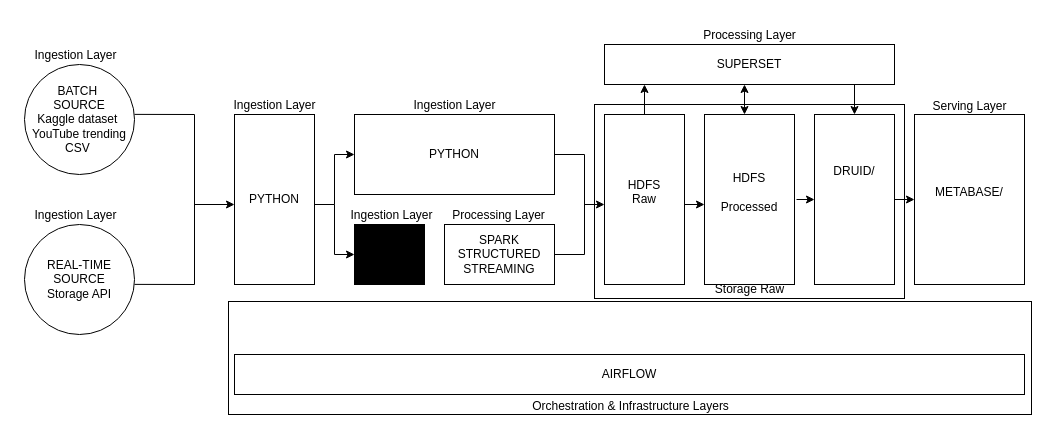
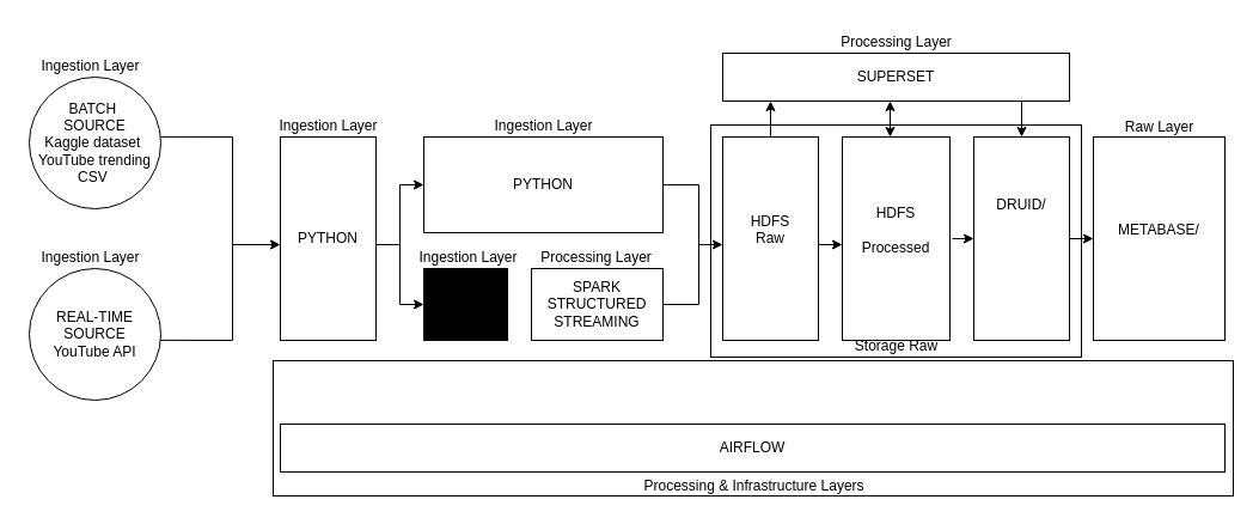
  <mxCell id="0" />
  <mxCell id="1" parent="0" />
  <mxCell id="2" value="&lt;div&gt;BATCH&amp;nbsp;&lt;/div&gt;&lt;div&gt;SOURCE&lt;/div&gt;&lt;div&gt;Kaggle dataset&amp;nbsp;&lt;/div&gt;&lt;div&gt;YouTube trending&lt;br&gt;CSV&amp;nbsp;&lt;/div&gt;" style="ellipse;whiteSpace=wrap;html=1;aspect=fixed;fillColor=light-dark(#FFFFFF,#FFE599);fontColor=light-dark(#000000,#000000);labelBorderColor=none;strokeColor=light-dark(#000000,#000000);" parent="1" vertex="1"><mxGeometry x="24" y="64" width="110" height="110" as="geometry" /></mxCell>
- <mxCell id="3" value="&lt;div&gt;REAL-TIME&lt;/div&gt;&lt;div&gt;SOURCE&lt;/div&gt;&lt;div&gt;Storage API&lt;/div&gt;" style="ellipse;whiteSpace=wrap;html=1;aspect=fixed;fillColor=light-dark(#FFFFFF,#FFE599);fontColor=light-dark(#000000,#000000);strokeColor=light-dark(#000000,#000000);" parent="1" vertex="1"><mxGeometry x="24" y="224" width="110" height="110" as="geometry" /></mxCell>
+ <mxCell id="3" value="&lt;div&gt;REAL-TIME&lt;/div&gt;&lt;div&gt;SOURCE&lt;/div&gt;&lt;div&gt;YouTube API&lt;/div&gt;" style="ellipse;whiteSpace=wrap;html=1;aspect=fixed;fillColor=light-dark(#FFFFFF,#FFE599);fontColor=light-dark(#000000,#000000);strokeColor=light-dark(#000000,#000000);" parent="1" vertex="1"><mxGeometry x="24" y="224" width="110" height="110" as="geometry" /></mxCell>
  <mxCell id="4" value="" style="endArrow=none;html=1;rounded=0;" parent="1" edge="1"><mxGeometry width="50" height="50" relative="1" as="geometry"><mxPoint x="134" y="113.88" as="sourcePoint" /><mxPoint x="194" y="114" as="targetPoint" /></mxGeometry></mxCell>
  <mxCell id="5" value="" style="endArrow=none;html=1;rounded=0;" parent="1" edge="1"><mxGeometry width="50" height="50" relative="1" as="geometry"><mxPoint x="134" y="283.88" as="sourcePoint" /><mxPoint x="194" y="284" as="targetPoint" /></mxGeometry></mxCell>
  <mxCell id="6" value="" style="endArrow=none;html=1;rounded=0;" parent="1" edge="1"><mxGeometry width="50" height="50" relative="1" as="geometry"><mxPoint x="194" y="114" as="sourcePoint" /><mxPoint x="194" y="284" as="targetPoint" /></mxGeometry></mxCell>
  <mxCell id="7" value="" style="endArrow=classic;html=1;rounded=0;" parent="1" edge="1"><mxGeometry width="50" height="50" relative="1" as="geometry"><mxPoint x="194" y="204" as="sourcePoint" /><mxPoint x="234" y="204" as="targetPoint" /></mxGeometry></mxCell>
  <mxCell id="8" value="" style="endArrow=classic;html=1;rounded=0;entryX=0;entryY=0.5;entryDx=0;entryDy=0;" parent="1" target="10" edge="1"><mxGeometry width="50" height="50" relative="1" as="geometry"><mxPoint x="304" y="204" as="sourcePoint" /><mxPoint x="354" y="124" as="targetPoint" /><Array as="points"><mxPoint x="334" y="204" /><mxPoint x="334" y="154" /></Array></mxGeometry></mxCell>
  <mxCell id="9" value="" style="endArrow=classic;html=1;rounded=0;entryX=0;entryY=0.5;entryDx=0;entryDy=0;" parent="1" target="11" edge="1"><mxGeometry width="50" height="50" relative="1" as="geometry"><mxPoint x="334" y="204" as="sourcePoint" /><mxPoint x="354" y="274" as="targetPoint" /><Array as="points"><mxPoint x="334" y="254" /></Array></mxGeometry></mxCell>
  <mxCell id="10" value="&lt;span style=&quot;color: light-dark(rgb(0, 0, 0), rgb(0, 0, 0));&quot;&gt;PYTHON&lt;/span&gt;" style="rounded=0;whiteSpace=wrap;html=1;fillColor=light-dark(#FFFFFF,#97D077);strokeColor=light-dark(#000000,#000000);" parent="1" vertex="1"><mxGeometry x="354" y="114" width="200" height="80" as="geometry" /></mxCell>
  <mxCell id="11" value="&lt;span style=&quot;color: light-dark(rgb(0, 0, 0), rgb(0, 0, 0));&quot;&gt;KAFKA&lt;/span&gt;" style="rounded=0;whiteSpace=wrap;html=1;fillColor=light-dark(#000000,#97D077);strokeColor=light-dark(#000000,#010101);" parent="1" vertex="1"><mxGeometry x="354" y="224" width="70" height="60" as="geometry" /></mxCell>
  <mxCell id="12" value="&lt;span style=&quot;color: light-dark(rgb(0, 0, 0), rgb(0, 0, 0));&quot;&gt;SPARK STRUCTURED STREAMING&lt;/span&gt;" style="rounded=0;whiteSpace=wrap;html=1;fillColor=light-dark(#FFFFFF,#97D077);strokeColor=light-dark(#000000,#000000);" parent="1" vertex="1"><mxGeometry x="444" y="224" width="110" height="60" as="geometry" /></mxCell>
  <mxCell id="13" value="" style="endArrow=classic;html=1;rounded=0;exitX=1;exitY=0.5;exitDx=0;exitDy=0;" parent="1" source="10" edge="1"><mxGeometry width="50" height="50" relative="1" as="geometry"><mxPoint x="554" y="144" as="sourcePoint" /><mxPoint x="604" y="204" as="targetPoint" /><Array as="points"><mxPoint x="584" y="154" /><mxPoint x="584" y="204" /></Array></mxGeometry></mxCell>
  <mxCell id="14" value="" style="endArrow=none;html=1;rounded=0;exitX=1;exitY=0.5;exitDx=0;exitDy=0;" parent="1" source="12" edge="1"><mxGeometry width="50" height="50" relative="1" as="geometry"><mxPoint x="514" y="314" as="sourcePoint" /><mxPoint x="584" y="194" as="targetPoint" /><Array as="points"><mxPoint x="584" y="254" /></Array></mxGeometry></mxCell>
  <mxCell id="15" value="" style="endArrow=classic;html=1;rounded=0;" parent="1" edge="1"><mxGeometry width="50" height="50" relative="1" as="geometry"><mxPoint x="684" y="204" as="sourcePoint" /><mxPoint x="704" y="204" as="targetPoint" /></mxGeometry></mxCell>
  <mxCell id="16" value="" style="endArrow=classic;html=1;rounded=0;entryX=0;entryY=0.5;entryDx=0;entryDy=0;" parent="1" edge="1"><mxGeometry width="50" height="50" relative="1" as="geometry"><mxPoint x="796" y="199" as="sourcePoint" /><mxPoint x="814" y="199" as="targetPoint" /></mxGeometry></mxCell>
  <mxCell id="17" value="" style="endArrow=classic;html=1;rounded=0;" parent="1" edge="1"><mxGeometry width="50" height="50" relative="1" as="geometry"><mxPoint x="644" y="114" as="sourcePoint" /><mxPoint x="644" y="84" as="targetPoint" /></mxGeometry></mxCell>
  <mxCell id="18" value="" style="endArrow=classic;html=1;rounded=0;entryX=0.5;entryY=0;entryDx=0;entryDy=0;" parent="1" target="26" edge="1"><mxGeometry width="50" height="50" relative="1" as="geometry"><mxPoint x="854" y="84" as="sourcePoint" /><mxPoint x="856.5" y="114" as="targetPoint" /></mxGeometry></mxCell>
  <mxCell id="19" value="" style="endArrow=classic;startArrow=classic;html=1;rounded=0;" parent="1" edge="1"><mxGeometry width="50" height="50" relative="1" as="geometry"><mxPoint x="744" y="114" as="sourcePoint" /><mxPoint x="744" y="84" as="targetPoint" /></mxGeometry></mxCell>
  <mxCell id="20" value="&lt;span style=&quot;color: light-dark(rgb(0, 0, 0), rgb(0, 0, 0));&quot;&gt;SUPERSET&lt;/span&gt;" style="rounded=0;whiteSpace=wrap;html=1;fillColor=light-dark(#FFFFFF,#5D8149);strokeColor=light-dark(#000000,#000000);" parent="1" vertex="1"><mxGeometry x="604" y="44" width="290" height="40" as="geometry" /></mxCell>
  <mxCell id="21" value="" style="endArrow=classic;html=1;rounded=0;exitX=1;exitY=0.5;exitDx=0;exitDy=0;" parent="1" source="26" edge="1"><mxGeometry width="50" height="50" relative="1" as="geometry"><mxPoint x="899" y="199" as="sourcePoint" /><mxPoint x="914" y="199" as="targetPoint" /></mxGeometry></mxCell>
  <mxCell id="22" value="&lt;span style=&quot;color: light-dark(rgb(0, 0, 0), rgb(0, 0, 0));&quot;&gt;AIRFLOW&lt;/span&gt;" style="rounded=0;whiteSpace=wrap;html=1;fillColor=light-dark(#FFFFFF,#FF9999);strokeColor=light-dark(#000000,#000000);" parent="1" vertex="1"><mxGeometry x="234" y="354" width="790" height="40" as="geometry" /></mxCell>
  <mxCell id="23" value="&lt;span style=&quot;color: light-dark(rgb(0, 0, 0), rgb(0, 0, 0));&quot;&gt;PYTHON&lt;/span&gt;" style="rounded=0;whiteSpace=wrap;html=1;fillColor=light-dark(#FFFFFF,#B9E0A5);rotation=0;strokeColor=light-dark(#000000,#000000);" parent="1" vertex="1"><mxGeometry x="234" y="114" width="80" height="170" as="geometry" /></mxCell>
  <mxCell id="24" value="&lt;div&gt;&lt;span style=&quot;color: light-dark(rgb(0, 0, 0), rgb(0, 0, 0));&quot;&gt;HDFS&lt;/span&gt;&lt;/div&gt;&lt;div&gt;&lt;span style=&quot;color: light-dark(rgb(0, 0, 0), rgb(0, 0, 0));&quot;&gt;Raw&lt;/span&gt;&lt;/div&gt;&lt;div&gt;&lt;span style=&quot;color: light-dark(transparent, rgb(0, 0, 0));&quot;&gt;zone&lt;/span&gt;&lt;/div&gt;" style="rounded=0;whiteSpace=wrap;html=1;fillColor=light-dark(#FFFFFF,#66B2FF);strokeColor=light-dark(#000000,#000000);" parent="1" vertex="1"><mxGeometry x="604" y="114" width="80" height="170" as="geometry" /></mxCell>
  <mxCell id="25" value="&lt;div&gt;&lt;span style=&quot;color: light-dark(rgb(0, 0, 0), rgb(0, 0, 0));&quot;&gt;HDFS&lt;/span&gt;&lt;/div&gt;&lt;div&gt;&lt;span style=&quot;color: light-dark(transparent, rgb(0, 0, 0));&quot;&gt;Processing/&lt;/span&gt;&lt;/div&gt;&lt;div&gt;&lt;font style=&quot;color: rgb(0, 0, 0);&quot;&gt;Processed&lt;/font&gt;&lt;span style=&quot;color: light-dark(transparent, rgb(0, 0, 0));&quot;&gt;&lt;/span&gt;&lt;/div&gt;&lt;div&gt;&lt;span style=&quot;color: light-dark(transparent, rgb(0, 0, 0));&quot;&gt;zone&lt;/span&gt;&lt;/div&gt;" style="rounded=0;whiteSpace=wrap;html=1;fillColor=light-dark(#FFFFFF,#007FFF);strokeColor=light-dark(#000000,#000000);" parent="1" vertex="1"><mxGeometry x="704" y="114" width="90" height="170" as="geometry" /></mxCell>
  <mxCell id="26" value="&lt;div&gt;&lt;span style=&quot;color: light-dark(rgb(0, 0, 0), rgb(0, 0, 0));&quot;&gt;DRUID/&lt;/span&gt;&lt;/div&gt;&lt;div&gt;&lt;span style=&quot;color: light-dark(transparent, rgb(0, 0, 0));&quot;&gt;MongoDB/&lt;/span&gt;&lt;/div&gt;&lt;div&gt;&lt;span style=&quot;color: light-dark(transparent, rgb(0, 0, 0));&quot;&gt;Ingestion&lt;/span&gt;&lt;/div&gt;&lt;div&gt;&lt;span style=&quot;color: light-dark(transparent, rgb(0, 0, 0));&quot;&gt;Curated&lt;/span&gt;&lt;/div&gt;&lt;div&gt;&lt;span style=&quot;color: light-dark(transparent, rgb(0, 0, 0));&quot;&gt;zone&lt;/span&gt;&lt;/div&gt;" style="rounded=0;whiteSpace=wrap;html=1;fillColor=light-dark(#FFFFFF,#004C99);strokeColor=light-dark(#000000,#000000);" parent="1" vertex="1"><mxGeometry x="814" y="114" width="80" height="170" as="geometry" /></mxCell>
  <mxCell id="27" value="&lt;div&gt;&lt;span style=&quot;color: light-dark(rgb(0, 0, 0), rgb(0, 0, 0));&quot;&gt;METABASE/&lt;/span&gt;&lt;/div&gt;&lt;div&gt;&lt;span style=&quot;color: light-dark(transparent, rgb(0, 0, 0));&quot;&gt;SUPERSET&lt;/span&gt;&lt;/div&gt;" style="rounded=0;whiteSpace=wrap;html=1;fillColor=light-dark(#FFFFFF,#CC99FF);strokeColor=light-dark(#000000,#000000);" parent="1" vertex="1"><mxGeometry x="914" y="114" width="110" height="170" as="geometry" /></mxCell>
  <mxCell id="28" value="&lt;meta charset=&quot;utf-8&quot;&gt;Processing Layer" style="text;html=1;align=center;verticalAlign=middle;whiteSpace=wrap;rounded=0;" vertex="1" parent="1"><mxGeometry x="446" y="200" width="105" height="30" as="geometry" /></mxCell>
  <mxCell id="29" value="&lt;meta charset=&quot;utf-8&quot;&gt;Processing Layer" style="text;html=1;align=center;verticalAlign=middle;whiteSpace=wrap;rounded=0;" vertex="1" parent="1"><mxGeometry x="696.5" y="20" width="105" height="30" as="geometry" /></mxCell>
  <mxCell id="30" value="Ingestion Layer" style="text;html=1;align=center;verticalAlign=middle;resizable=0;points=[];autosize=1;strokeColor=none;fillColor=none;" vertex="1" parent="1"><mxGeometry x="20" y="40" width="110" height="30" as="geometry" /></mxCell>
  <mxCell id="31" value="Ingestion Layer" style="text;html=1;align=center;verticalAlign=middle;resizable=0;points=[];autosize=1;strokeColor=none;fillColor=none;" vertex="1" parent="1"><mxGeometry x="20" y="200" width="110" height="30" as="geometry" /></mxCell>
  <mxCell id="32" value="Ingestion Layer" style="text;html=1;align=center;verticalAlign=middle;resizable=0;points=[];autosize=1;strokeColor=none;fillColor=none;" vertex="1" parent="1"><mxGeometry x="219" y="90" width="110" height="30" as="geometry" /></mxCell>
  <mxCell id="33" value="Ingestion Layer" style="text;html=1;align=center;verticalAlign=middle;resizable=0;points=[];autosize=1;strokeColor=none;fillColor=none;" vertex="1" parent="1"><mxGeometry x="399" y="90" width="110" height="30" as="geometry" /></mxCell>
  <mxCell id="34" value="Ingestion Layer" style="text;html=1;align=center;verticalAlign=middle;resizable=0;points=[];autosize=1;strokeColor=none;fillColor=none;" vertex="1" parent="1"><mxGeometry x="336" y="200" width="110" height="30" as="geometry" /></mxCell>
- <mxCell id="35" value="Serving Layer" style="text;html=1;align=center;verticalAlign=middle;resizable=0;points=[];autosize=1;strokeColor=none;fillColor=none;" vertex="1" parent="1"><mxGeometry x="919" y="91" width="100" height="30" as="geometry" /></mxCell>
+ <mxCell id="35" value="Raw Layer" style="text;html=1;align=center;verticalAlign=middle;resizable=0;points=[];autosize=1;strokeColor=none;fillColor=none;" vertex="1" parent="1"><mxGeometry x="919" y="91" width="100" height="30" as="geometry" /></mxCell>
  <mxCell id="36" value="" style="rounded=0;whiteSpace=wrap;html=1;fillColor=none;" vertex="1" parent="1"><mxGeometry x="594" y="104" width="310" height="194" as="geometry" /></mxCell>
  <mxCell id="37" value="Storage Raw" style="text;html=1;align=center;verticalAlign=middle;resizable=0;points=[];autosize=1;strokeColor=none;fillColor=none;" vertex="1" parent="1"><mxGeometry x="699" y="274" width="100" height="30" as="geometry" /></mxCell>
  <mxCell id="38" value="" style="rounded=0;whiteSpace=wrap;html=1;fillColor=none;" vertex="1" parent="1"><mxGeometry x="228" y="301" width="803" height="113" as="geometry" /></mxCell>
- <mxCell id="39" value="Orchestration &amp;amp; Infrastructure Layers" style="text;html=1;align=center;verticalAlign=middle;resizable=0;points=[];autosize=1;strokeColor=none;fillColor=none;" vertex="1" parent="1"><mxGeometry x="519.5" y="391" width="220" height="30" as="geometry" /></mxCell>
+ <mxCell id="39" value="Processing &amp;amp; Infrastructure Layers" style="text;html=1;align=center;verticalAlign=middle;resizable=0;points=[];autosize=1;strokeColor=none;fillColor=none;" vertex="1" parent="1"><mxGeometry x="519.5" y="391" width="220" height="30" as="geometry" /></mxCell>
